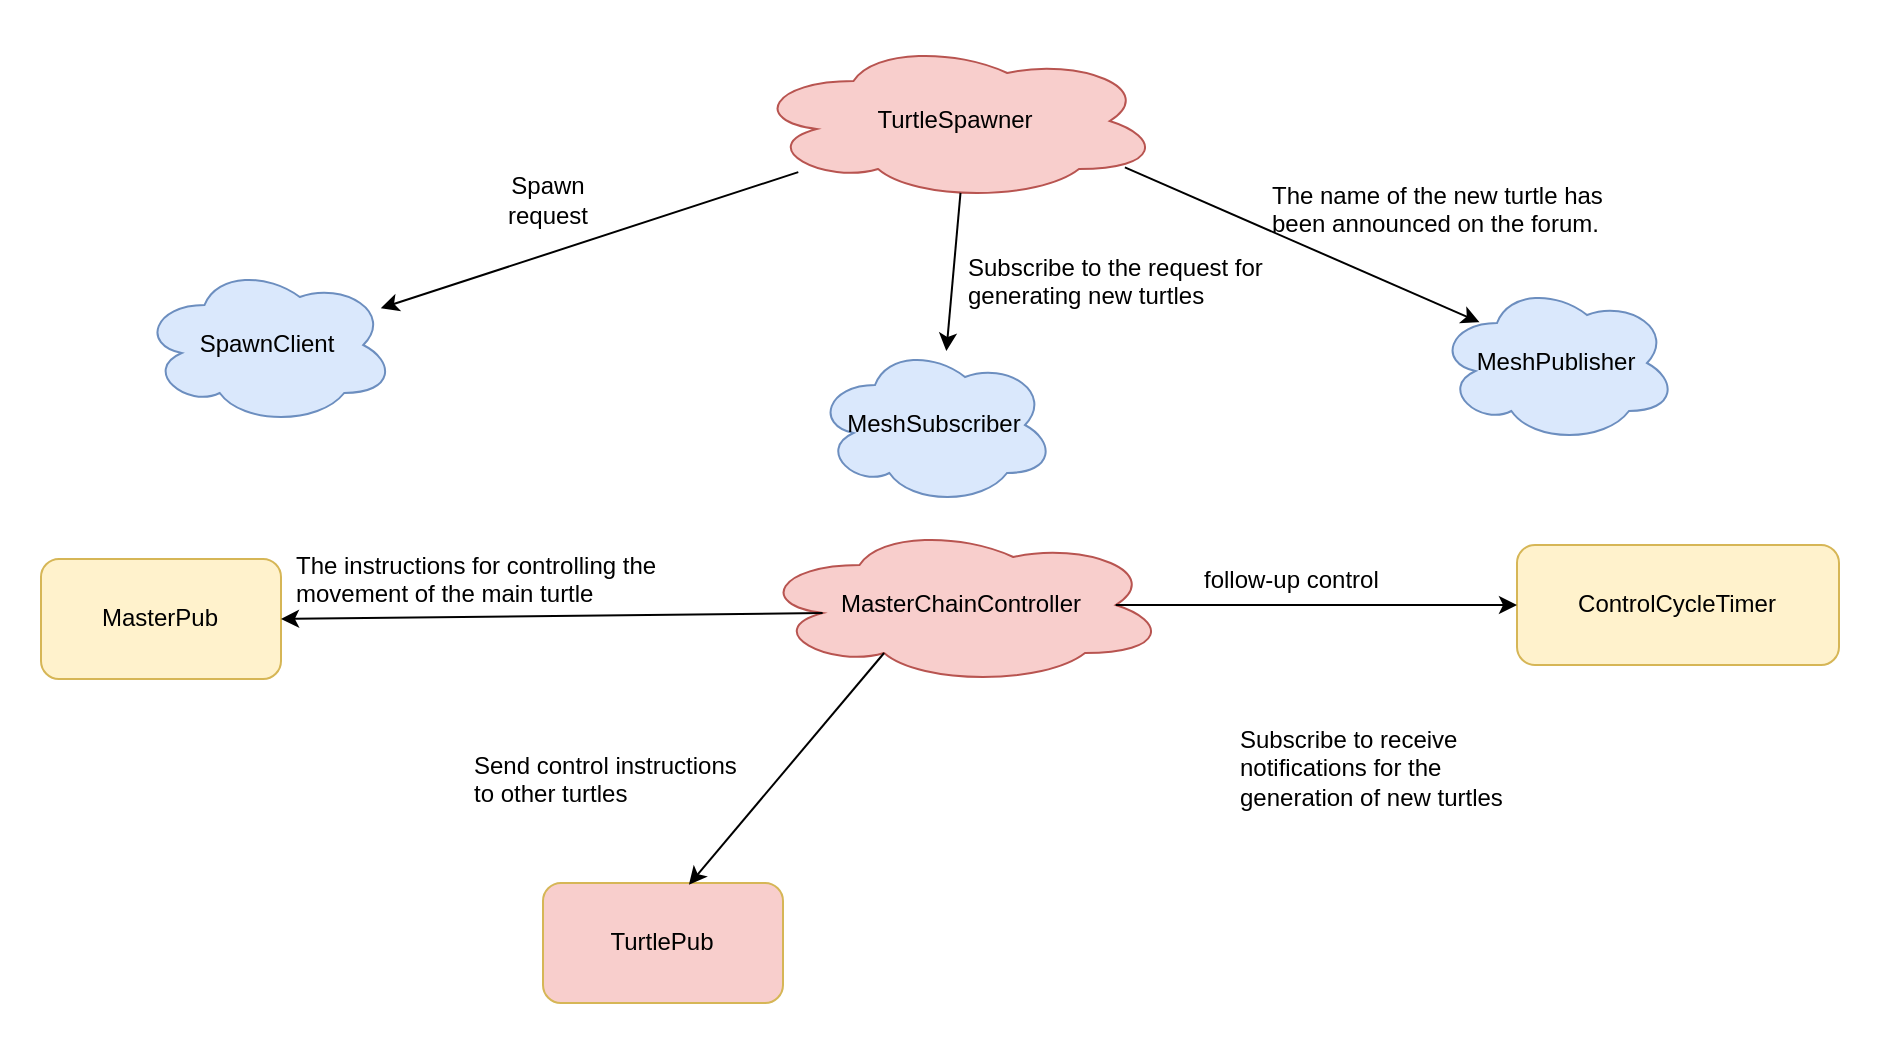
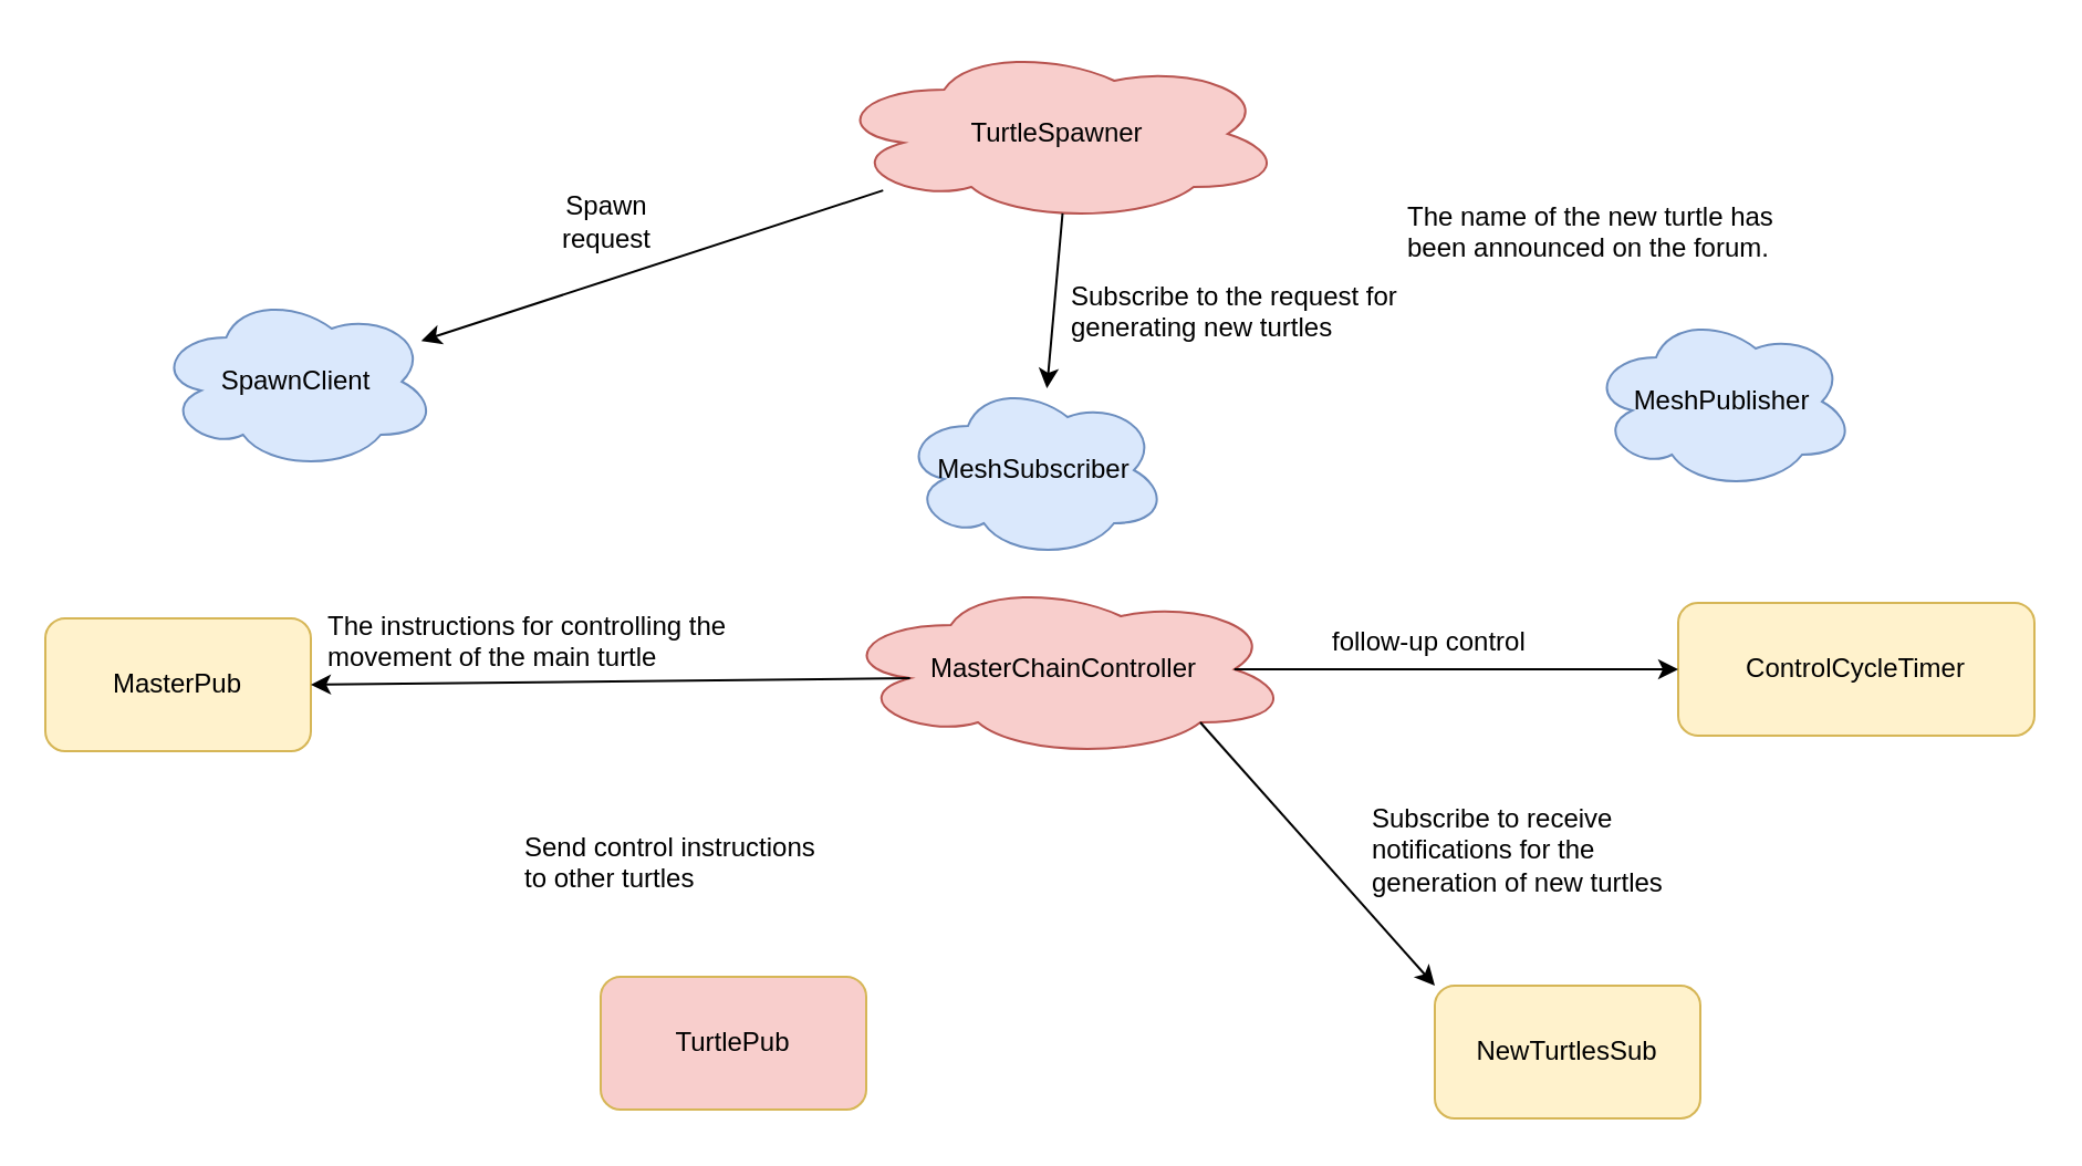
  <mxCell id="0" />
  <mxCell id="1" parent="0" />
  <mxCell id="2" value="MasterChainController" style="ellipse;shape=cloud;whiteSpace=wrap;html=1;fillColor=#f8cecc;strokeColor=#b85450;" parent="1" vertex="1"><mxGeometry x="378" y="262" width="205" height="80" as="geometry" /></mxCell>
  <mxCell id="3" value="TurtleSpawner" style="ellipse;shape=cloud;whiteSpace=wrap;html=1;fillColor=#f8cecc;strokeColor=#b85450;" parent="1" vertex="1"><mxGeometry x="375" y="20" width="205" height="80" as="geometry" /></mxCell>
  <mxCell id="4" value="MasterPub" style="rounded=1;whiteSpace=wrap;html=1;fillColor=#fff2cc;strokeColor=#d6b656;" parent="1" vertex="1"><mxGeometry x="20" y="279" width="120" height="60" as="geometry" /></mxCell>
+ <mxCell id="5" value="NewTurtlesSub" style="rounded=1;whiteSpace=wrap;html=1;fillColor=#fff2cc;strokeColor=#d6b656;" parent="1" vertex="1"><mxGeometry x="648" y="445" width="120" height="60" as="geometry" /></mxCell>
  <mxCell id="6" value="TurtlePub" style="rounded=1;whiteSpace=wrap;html=1;fillColor=#f8cecc;strokeColor=#d6b656;" parent="1" vertex="1"><mxGeometry x="271" y="441" width="120" height="60" as="geometry" /></mxCell>
  <mxCell id="7" value="&lt;span style=&quot;text-align: left;&quot;&gt;ControlCycleTimer&lt;/span&gt;" style="rounded=1;whiteSpace=wrap;html=1;fillColor=#fff2cc;strokeColor=#d6b656;" parent="1" vertex="1"><mxGeometry x="758" y="272" width="161" height="60" as="geometry" /></mxCell>
  <mxCell id="8" value="&lt;span style=&quot;text-align: left;&quot;&gt;SpawnClient&lt;/span&gt;" style="ellipse;shape=cloud;whiteSpace=wrap;html=1;fillColor=#dae8fc;strokeColor=#6c8ebf;" parent="1" vertex="1"><mxGeometry x="70" y="132" width="127" height="80" as="geometry" /></mxCell>
  <mxCell id="9" value="MeshPublisher" style="ellipse;shape=cloud;whiteSpace=wrap;html=1;fillColor=#dae8fc;strokeColor=#6c8ebf;" parent="1" vertex="1"><mxGeometry x="718" y="141" width="120" height="80" as="geometry" /></mxCell>
  <mxCell id="10" value="" style="endArrow=classic;html=1;rounded=0;" parent="1" source="3" target="8" edge="1"><mxGeometry width="50" height="50" relative="1" as="geometry"><mxPoint x="626" y="121" as="sourcePoint" /><mxPoint x="506" y="196" as="targetPoint" /></mxGeometry></mxCell>
- <mxCell id="11" value="" style="endArrow=classic;html=1;rounded=0;entryX=0.177;entryY=0.245;entryDx=0;entryDy=0;entryPerimeter=0;exitX=0.912;exitY=0.79;exitDx=0;exitDy=0;exitPerimeter=0;" parent="1" source="3" target="9" edge="1"><mxGeometry width="50" height="50" relative="1" as="geometry"><mxPoint x="653" y="97" as="sourcePoint" /><mxPoint x="533" y="172" as="targetPoint" /></mxGeometry></mxCell>
  <mxCell id="12" value="" style="endArrow=classic;html=1;rounded=0;exitX=0.16;exitY=0.55;exitDx=0;exitDy=0;exitPerimeter=0;entryX=1;entryY=0.5;entryDx=0;entryDy=0;" parent="1" source="2" target="4" edge="1"><mxGeometry width="50" height="50" relative="1" as="geometry"><mxPoint x="225" y="417" as="sourcePoint" /><mxPoint x="105" y="492" as="targetPoint" /></mxGeometry></mxCell>
+ <mxCell id="13" value="" style="endArrow=classic;html=1;rounded=0;entryX=0;entryY=0;entryDx=0;entryDy=0;exitX=0.8;exitY=0.8;exitDx=0;exitDy=0;exitPerimeter=0;" parent="1" source="2" target="5" edge="1"><mxGeometry width="50" height="50" relative="1" as="geometry"><mxPoint x="411" y="400" as="sourcePoint" /><mxPoint x="444" y="482" as="targetPoint" /></mxGeometry></mxCell>
  <mxCell id="14" value="" style="endArrow=classic;html=1;rounded=0;exitX=0.875;exitY=0.5;exitDx=0;exitDy=0;exitPerimeter=0;entryX=0;entryY=0.5;entryDx=0;entryDy=0;" parent="1" source="2" target="7" edge="1"><mxGeometry width="50" height="50" relative="1" as="geometry"><mxPoint x="831" y="425" as="sourcePoint" /><mxPoint x="514" y="492" as="targetPoint" /></mxGeometry></mxCell>
  <mxCell id="15" value="Spawn request" style="text;html=1;align=center;verticalAlign=middle;whiteSpace=wrap;rounded=0;" vertex="1" parent="1"><mxGeometry x="244" y="85" width="60" height="30" as="geometry" /></mxCell>
  <mxCell id="16" value="The name of the new turtle has &#10;been announced on the forum." style="text;whiteSpace=wrap;" vertex="1" parent="1"><mxGeometry x="634.32" y="84" width="171" height="36" as="geometry" /></mxCell>
  <mxCell id="17" value="MeshSubscriber" style="ellipse;shape=cloud;whiteSpace=wrap;html=1;fillColor=#dae8fc;strokeColor=#6c8ebf;" vertex="1" parent="1"><mxGeometry x="407" y="172" width="120" height="80" as="geometry" /></mxCell>
  <mxCell id="18" value="" style="endArrow=classic;html=1;rounded=0;exitX=0.55;exitY=0.95;exitDx=0;exitDy=0;exitPerimeter=0;" edge="1" parent="1"><mxGeometry width="50" height="50" relative="1" as="geometry"><mxPoint x="479.75" y="95.94" as="sourcePoint" /><mxPoint x="472.681" y="174.996" as="targetPoint" /></mxGeometry></mxCell>
  <mxCell id="19" value="Subscribe to the request for generating new turtles" style="text;whiteSpace=wrap;" vertex="1" parent="1"><mxGeometry x="482" y="120" width="152.32" height="36" as="geometry" /></mxCell>
  <mxCell id="20" value="The instructions for controlling the movement of the main turtle" style="text;whiteSpace=wrap;" vertex="1" parent="1"><mxGeometry x="146" y="269" width="183.47" height="36" as="geometry" /></mxCell>
- <mxCell id="21" value="" style="endArrow=classic;html=1;rounded=0;exitX=0.31;exitY=0.8;exitDx=0;exitDy=0;exitPerimeter=0;entryX=0.608;entryY=0.015;entryDx=0;entryDy=0;entryPerimeter=0;" edge="1" parent="1" source="2" target="6"><mxGeometry width="50" height="50" relative="1" as="geometry"><mxPoint x="442" y="326" as="sourcePoint" /><mxPoint x="279" y="472" as="targetPoint" /></mxGeometry></mxCell>
  <mxCell id="22" value="Send control instructions to other turtles" style="text;whiteSpace=wrap;" vertex="1" parent="1"><mxGeometry x="234.53" y="369" width="143.47" height="36" as="geometry" /></mxCell>
  <mxCell id="23" value="Subscribe to receive notifications for the generation of new turtles" style="text;whiteSpace=wrap;" vertex="1" parent="1"><mxGeometry x="618" y="356" width="142.74" height="36" as="geometry" /></mxCell>
  <mxCell id="24" value="follow-up control" style="text;whiteSpace=wrap;" vertex="1" parent="1"><mxGeometry x="599.999" y="276.003" width="115" height="36" as="geometry" /></mxCell>
